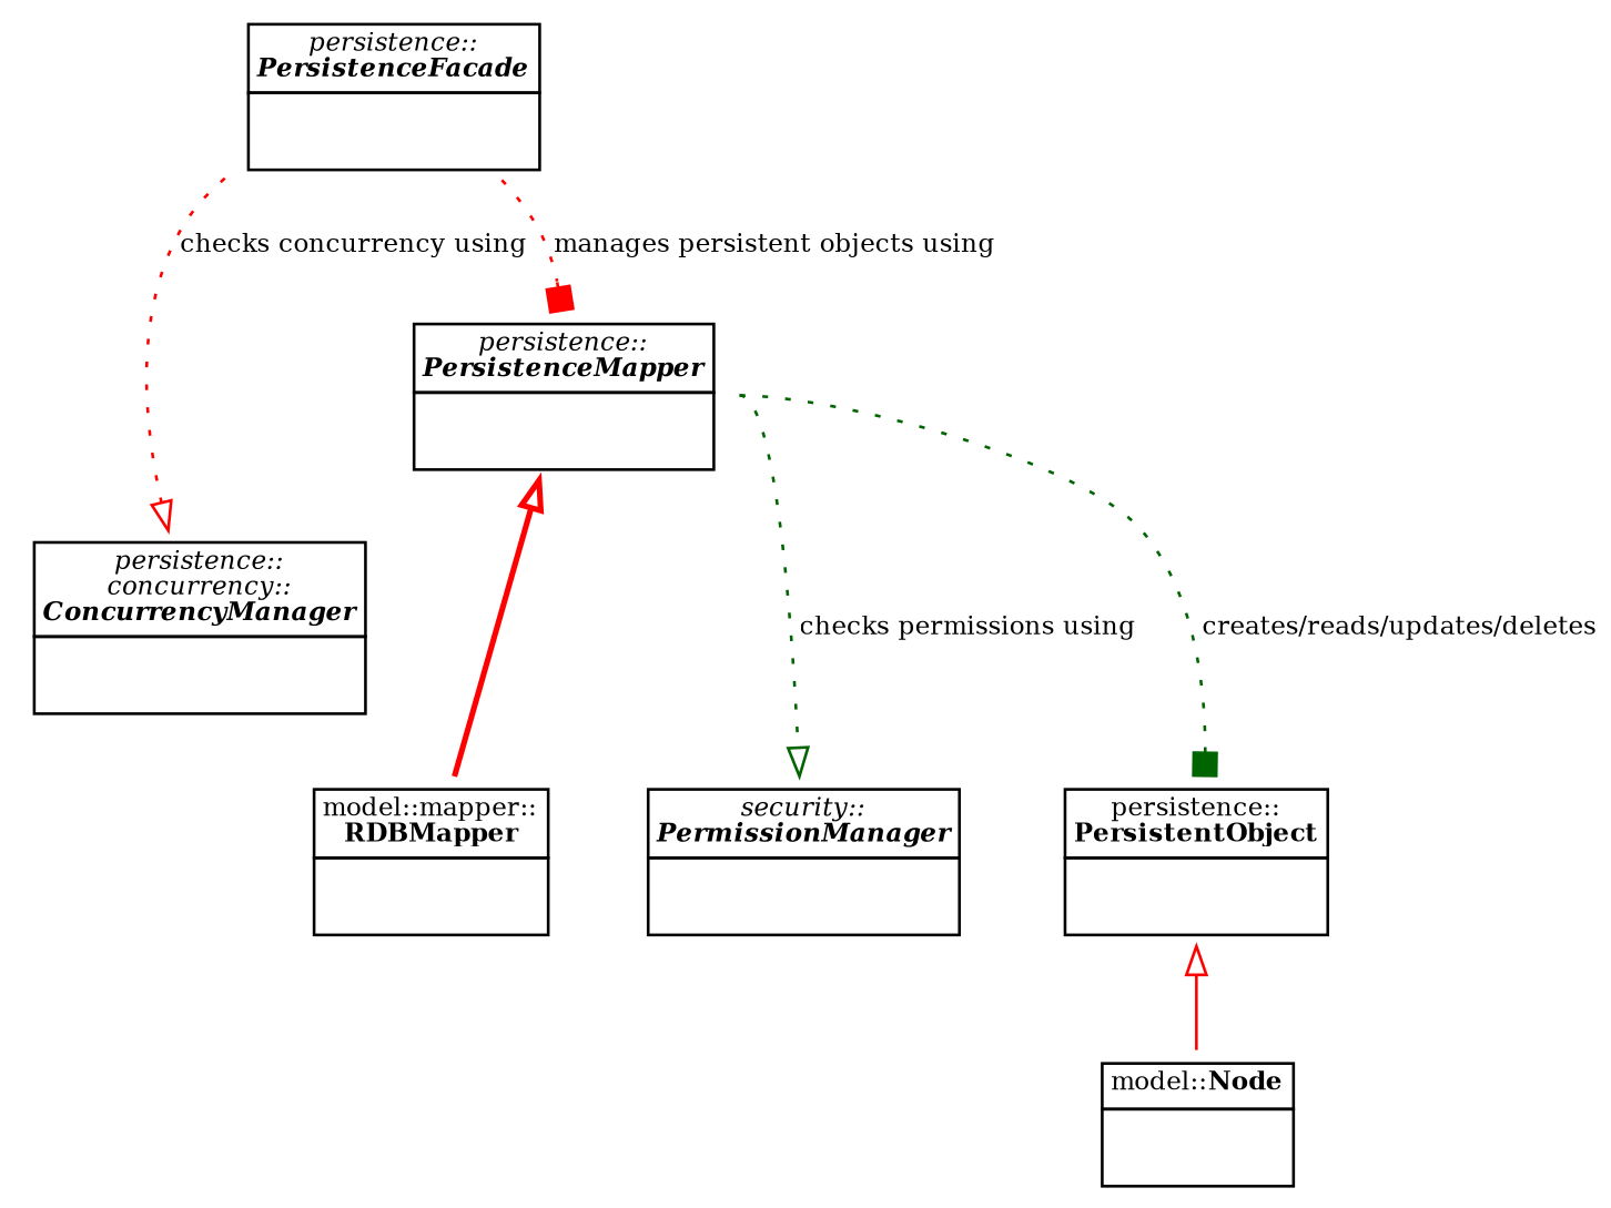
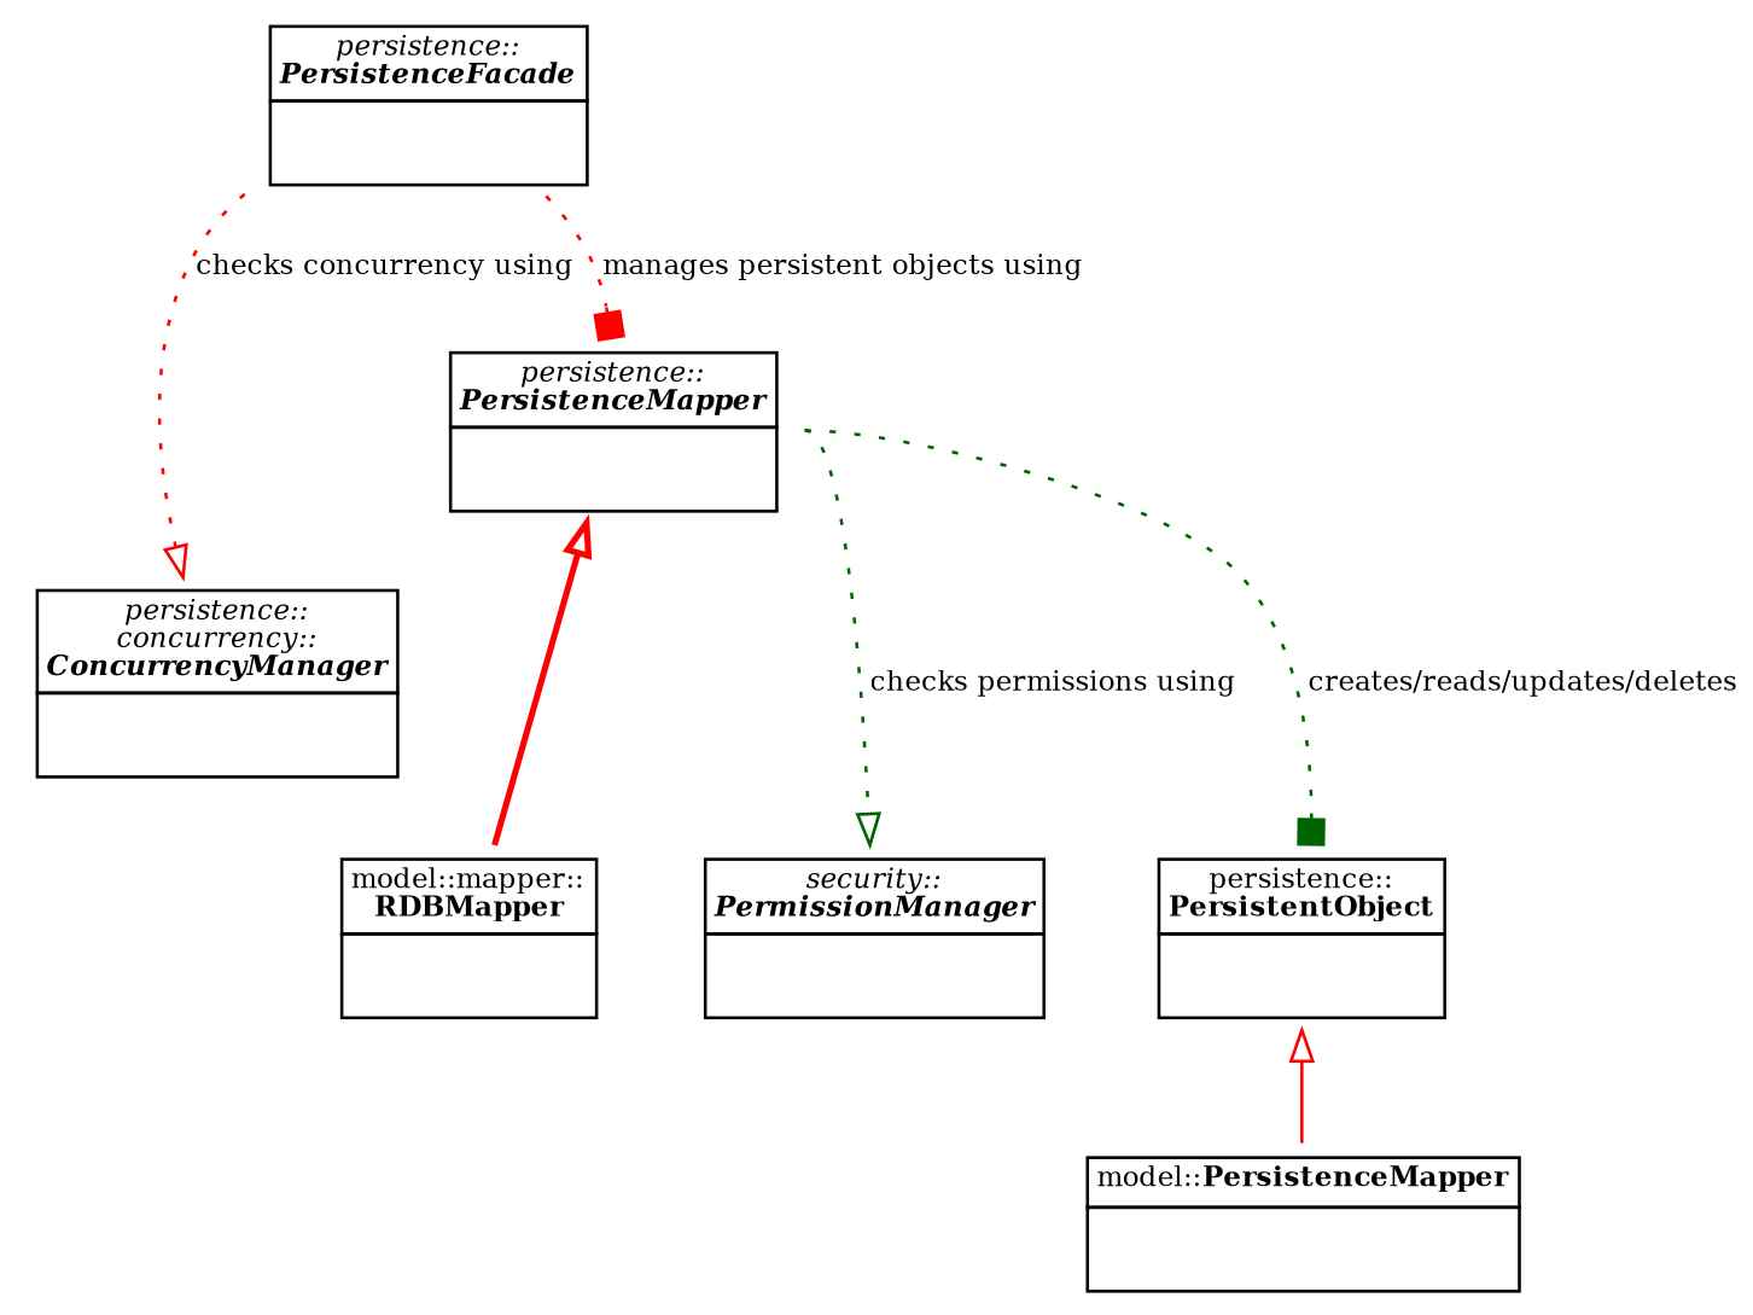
  digraph {
    splines=spline
    fontname="DejaVu Serif"
    node [fontname="DejaVu Serif" fontsize=9 shape=plaintext]
    edge [arrowhead=onormal fontname="DejaVu Serif" fontsize=9 weight=0.5 color=red style=dotted]
    n1 [label=<<TABLE BORDER="0" CELLBORDER="1" CELLSPACING="0">       <TR><TD><I>persistence::<BR/>concurrency::<BR/><B>ConcurrencyManager</B></I></TD></TR>       <TR><TD><BR/><BR/></TD></TR>     </TABLE>>]
    n2 [label=<<TABLE BORDER="0" CELLBORDER="1" CELLSPACING="0">       <TR><TD><I>persistence::<BR/><B>PersistenceFacade</B></I></TD></TR>       <TR><TD><BR/><BR/></TD></TR>     </TABLE>>]
    n3 [label=<<TABLE BORDER="0" CELLBORDER="1" CELLSPACING="0">       <TR><TD><I>persistence::<BR/><B>PersistenceMapper</B></I></TD></TR>       <TR><TD><BR/><BR/></TD></TR>     </TABLE>>]
    n4 [label=<<TABLE BORDER="0" CELLBORDER="1" CELLSPACING="0">       <TR><TD><I>security::<BR/><B>PermissionManager</B></I></TD></TR>       <TR><TD><BR/><BR/></TD></TR>     </TABLE>>]
    n5 [label=<<TABLE BORDER="0" CELLBORDER="1" CELLSPACING="0">       <TR><TD>model::mapper::<BR/><B>RDBMapper</B></TD></TR>       <TR><TD><BR/><BR/></TD></TR>     </TABLE>>]
    n6 [label=<<TABLE BORDER="0" CELLBORDER="1" CELLSPACING="0">       <TR><TD>persistence::<BR/><B>PersistentObject</B></TD></TR>       <TR><TD><BR/><BR/></TD></TR>     </TABLE>>]
-   n7 [label=<<TABLE BORDER="0" CELLBORDER="1" CELLSPACING="0">       <TR><TD>model::<B>Node</B></TD></TR>       <TR><TD><BR/><BR/></TD></TR>     </TABLE>>]
+   n7 [label=<<TABLE BORDER="0" CELLBORDER="1" CELLSPACING="0">       <TR><TD>model::<B>PersistenceMapper</B></TD></TR>       <TR><TD><BR/><BR/></TD></TR>     </TABLE>>]
    n2 -> n1 [label="checks concurrency using"]
    n2 -> n3 [arrowhead=box label="manages persistent objects using"]
    n3 -> n4 [label="checks permissions using" tailport=e weight=1 color=darkgreen]
    n3 -> n5 [arrowhead=open arrowtail=empty dir=back weight=1 style=bold]
    n3 -> n6 [arrowhead=box label="creates/reads/updates/deletes" tailport=e color=darkgreen]
    n6 -> n7 [arrowhead=open arrowtail=empty dir=back weight=1 style=solid]
  }
